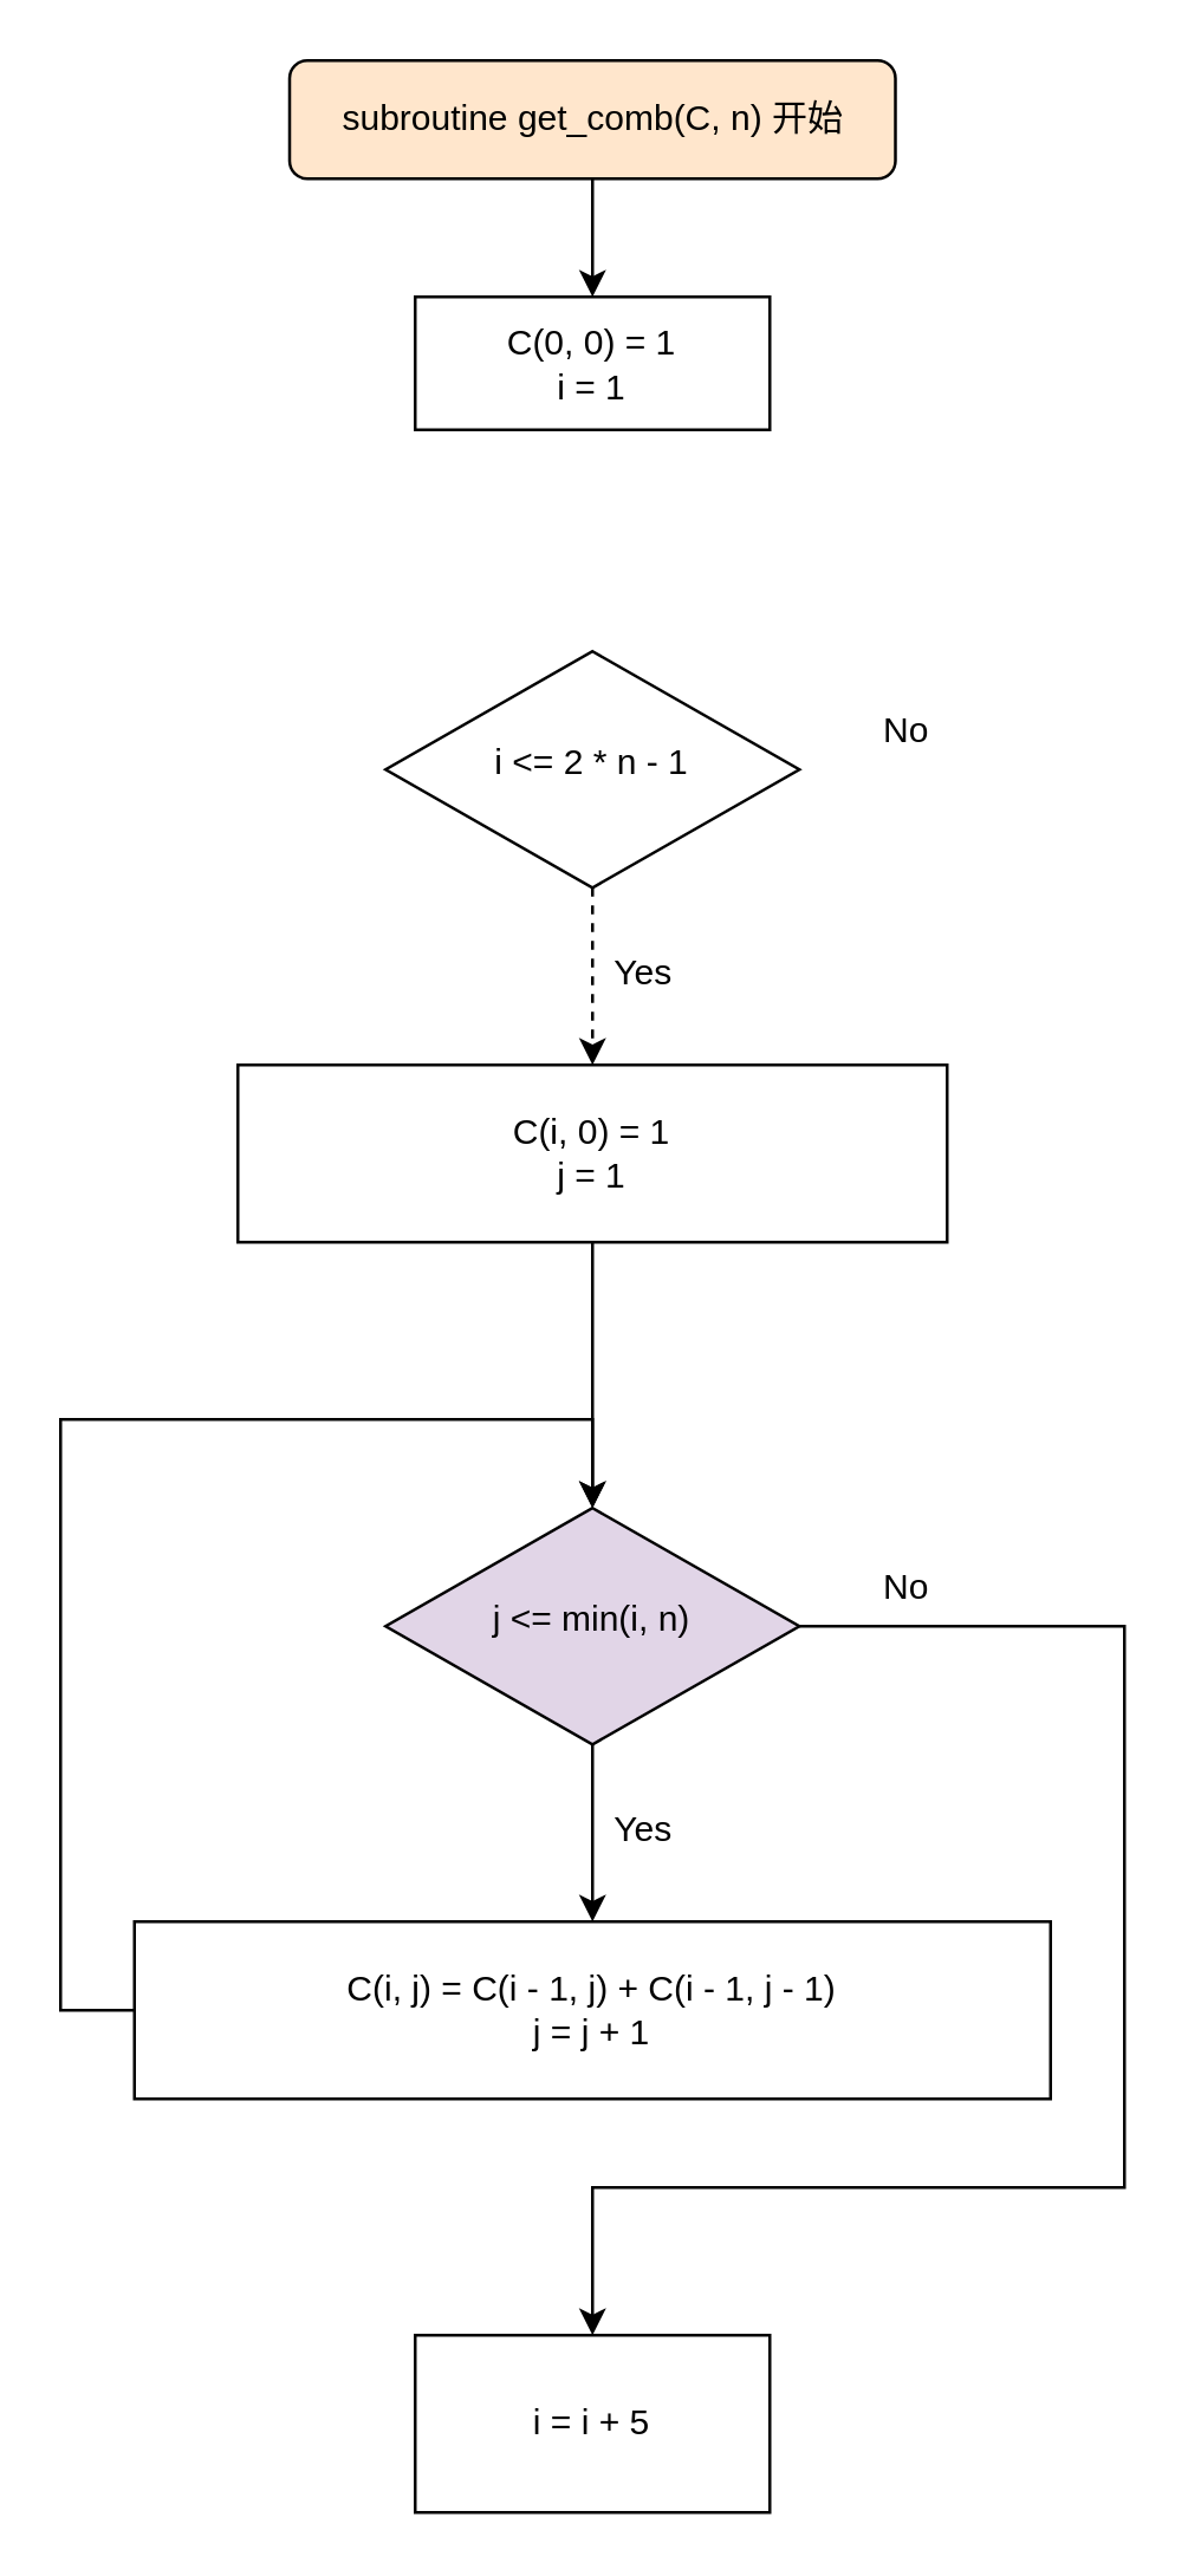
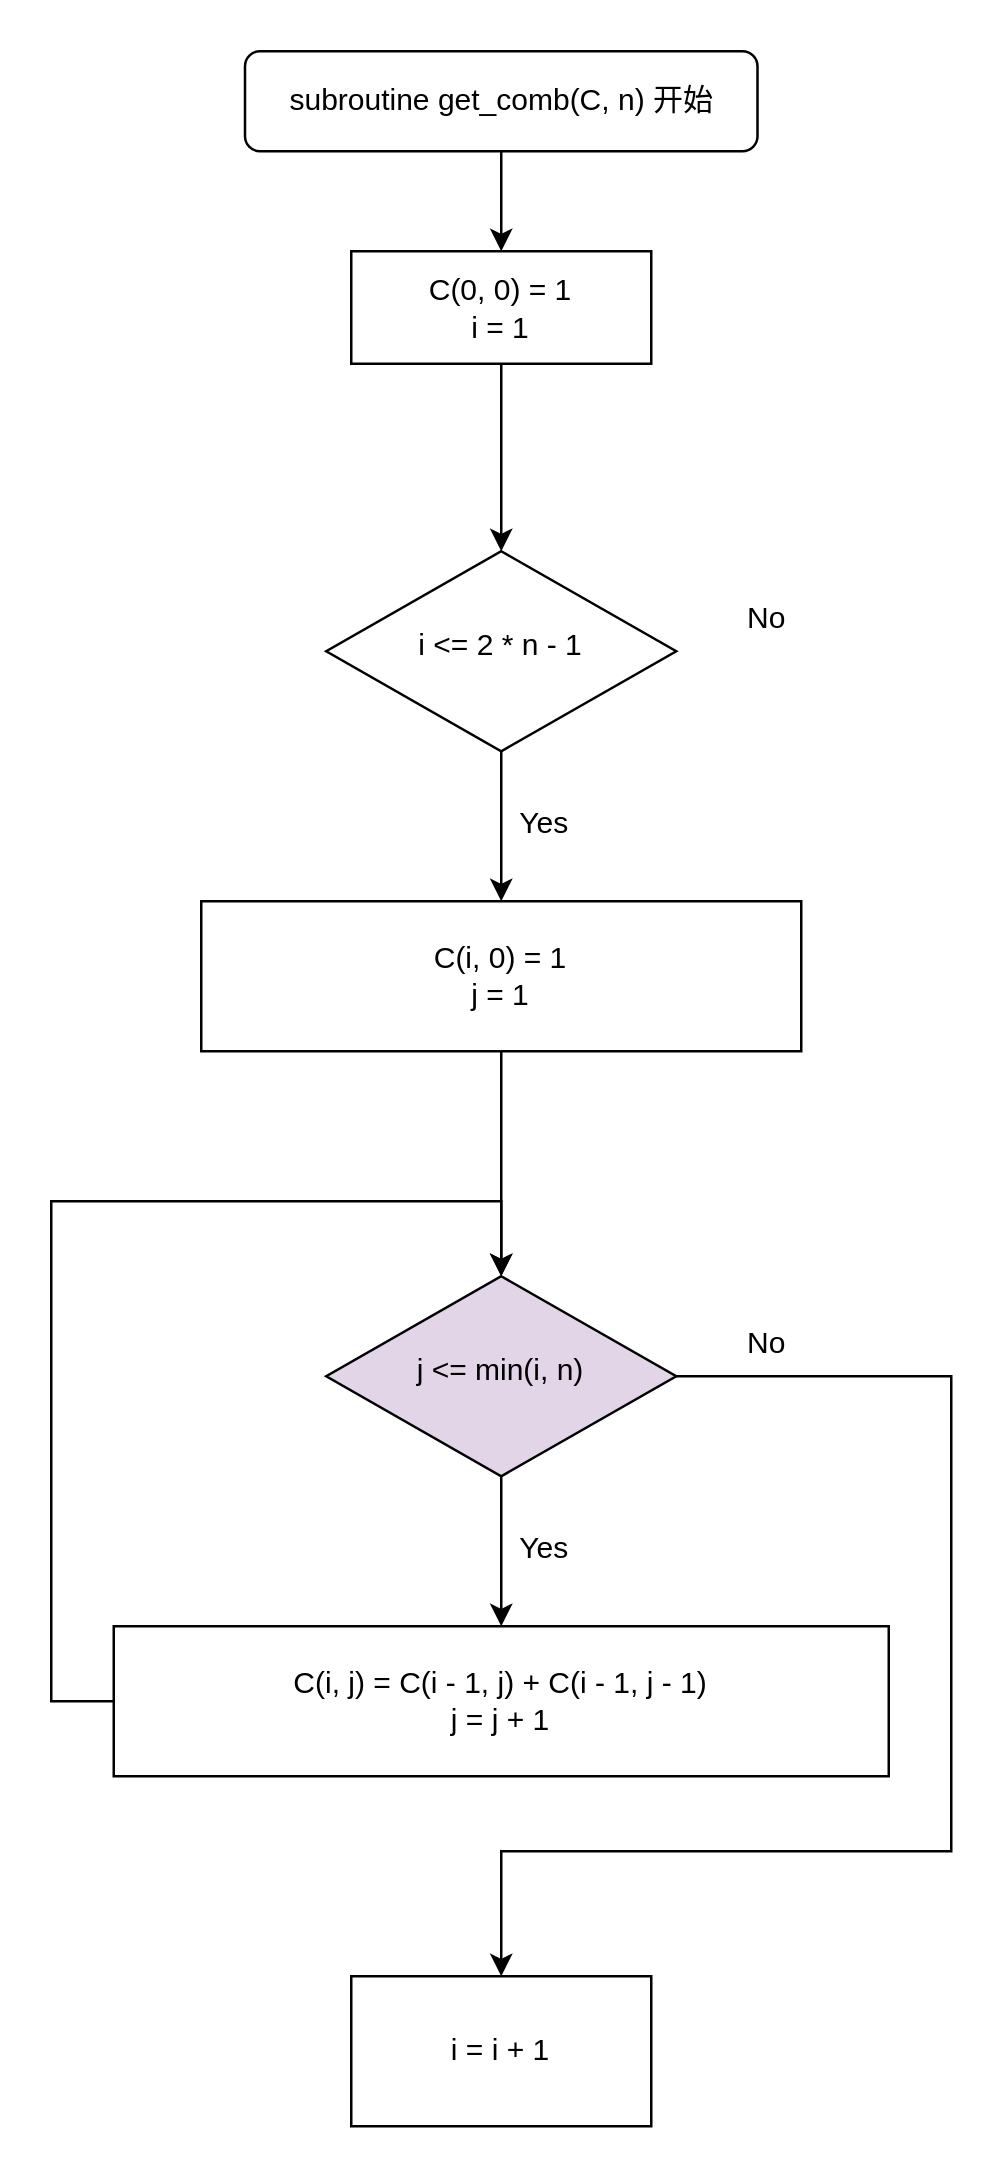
  <mxCell id="0" />
  <mxCell id="1" parent="0" />
  <mxCell id="2" style="edgeStyle=orthogonalEdgeStyle;rounded=0;orthogonalLoop=1;jettySize=auto;html=1;entryX=0.5;entryY=0;entryDx=0;entryDy=0;" parent="1" source="3" target="7" edge="1"><mxGeometry relative="1" as="geometry" /></mxCell>
- <mxCell id="3" value="subroutine get_comb(C, n) 开始" style="rounded=1;whiteSpace=wrap;html=1;fontSize=12;glass=0;strokeWidth=1;shadow=0;fillColor=#ffe6cc;" parent="1" vertex="1"><mxGeometry x="97.5" y="20" width="205" height="40" as="geometry" /></mxCell>
- <mxCell id="4" style="edgeStyle=orthogonalEdgeStyle;rounded=0;orthogonalLoop=1;jettySize=auto;html=1;dashed=1;" parent="1" source="5" target="9" edge="1"><mxGeometry relative="1" as="geometry" /></mxCell>
+ <mxCell id="3" value="subroutine get_comb(C, n) 开始" style="rounded=1;whiteSpace=wrap;html=1;fontSize=12;glass=0;strokeWidth=1;shadow=0;" parent="1" vertex="1"><mxGeometry x="97.5" y="20" width="205" height="40" as="geometry" /></mxCell>
+ <mxCell id="4" style="edgeStyle=orthogonalEdgeStyle;rounded=0;orthogonalLoop=1;jettySize=auto;html=1;" parent="1" source="5" target="9" edge="1"><mxGeometry relative="1" as="geometry" /></mxCell>
  <mxCell id="5" value="i &amp;lt;= 2 * n - 1" style="rhombus;whiteSpace=wrap;html=1;shadow=0;fontFamily=Helvetica;fontSize=12;align=center;strokeWidth=1;spacing=6;spacingTop=-4;" parent="1" vertex="1"><mxGeometry x="130" y="220" width="140" height="80" as="geometry" /></mxCell>
+ <mxCell id="6" value="" style="edgeStyle=orthogonalEdgeStyle;rounded=0;orthogonalLoop=1;jettySize=auto;html=1;" parent="1" source="7" target="5" edge="1"><mxGeometry relative="1" as="geometry" /></mxCell>
  <mxCell id="7" value="C(0, 0) = 1&lt;br&gt;i = 1" style="rounded=0;whiteSpace=wrap;html=1;" parent="1" vertex="1"><mxGeometry x="140" y="100" width="120" height="45" as="geometry" /></mxCell>
  <mxCell id="8" style="edgeStyle=orthogonalEdgeStyle;rounded=0;orthogonalLoop=1;jettySize=auto;html=1;entryX=0.5;entryY=0;entryDx=0;entryDy=0;" parent="1" source="9" target="14" edge="1"><mxGeometry relative="1" as="geometry" /></mxCell>
  <mxCell id="9" value="C(i, 0) = 1&lt;br&gt;j = 1" style="rounded=0;whiteSpace=wrap;html=1;" parent="1" vertex="1"><mxGeometry x="80" y="360" width="240" height="60" as="geometry" /></mxCell>
  <mxCell id="10" value="Yes" style="text;html=1;resizable=0;autosize=1;align=center;verticalAlign=middle;points=[];fillColor=none;strokeColor=none;rounded=0;" parent="1" vertex="1"><mxGeometry x="202" y="319" width="30" height="20" as="geometry" /></mxCell>
  <mxCell id="11" value="No" style="text;html=1;resizable=0;autosize=1;align=center;verticalAlign=middle;points=[];fillColor=none;strokeColor=none;rounded=0;" parent="1" vertex="1"><mxGeometry x="291" y="237" width="30" height="20" as="geometry" /></mxCell>
  <mxCell id="12" style="edgeStyle=orthogonalEdgeStyle;rounded=0;orthogonalLoop=1;jettySize=auto;html=1;entryX=0.5;entryY=0;entryDx=0;entryDy=0;" parent="1" source="14" target="19" edge="1"><mxGeometry relative="1" as="geometry"><mxPoint x="200" y="760" as="targetPoint" /><Array as="points"><mxPoint x="380" y="550" /><mxPoint x="380" y="740" /><mxPoint x="200" y="740" /></Array></mxGeometry></mxCell>
  <mxCell id="13" style="edgeStyle=orthogonalEdgeStyle;rounded=0;orthogonalLoop=1;jettySize=auto;html=1;entryX=0.5;entryY=0;entryDx=0;entryDy=0;" parent="1" source="14" target="18" edge="1"><mxGeometry relative="1" as="geometry" /></mxCell>
  <mxCell id="14" value="j &amp;lt;= min(i, n)" style="rhombus;whiteSpace=wrap;html=1;shadow=0;fontFamily=Helvetica;fontSize=12;align=center;strokeWidth=1;spacing=6;spacingTop=-4;fillColor=#e1d5e7;" parent="1" vertex="1"><mxGeometry x="130" y="510" width="140" height="80" as="geometry" /></mxCell>
  <mxCell id="15" style="edgeStyle=orthogonalEdgeStyle;rounded=0;orthogonalLoop=1;jettySize=auto;html=1;exitX=0;exitY=0.5;exitDx=0;exitDy=0;" parent="1" target="14" edge="1"><mxGeometry relative="1" as="geometry"><mxPoint x="10" y="480" as="targetPoint" /><Array as="points"><mxPoint x="20" y="680" /><mxPoint x="20" y="480" /><mxPoint x="200" y="480" /></Array><mxPoint x="150" y="680" as="sourcePoint" /></mxGeometry></mxCell>
  <mxCell id="16" value="Yes" style="text;html=1;resizable=0;autosize=1;align=center;verticalAlign=middle;points=[];fillColor=none;strokeColor=none;rounded=0;" parent="1" vertex="1"><mxGeometry x="202" y="609" width="30" height="20" as="geometry" /></mxCell>
  <mxCell id="17" value="No" style="text;html=1;resizable=0;autosize=1;align=center;verticalAlign=middle;points=[];fillColor=none;strokeColor=none;rounded=0;" parent="1" vertex="1"><mxGeometry x="291" y="527" width="30" height="20" as="geometry" /></mxCell>
  <mxCell id="18" value="C(i, j) = C(i - 1, j) + C(i - 1, j - 1)&lt;br&gt;j = j + 1" style="rounded=0;whiteSpace=wrap;html=1;" parent="1" vertex="1"><mxGeometry x="45" y="650" width="310" height="60" as="geometry" /></mxCell>
- <mxCell id="19" value="i = i + 5" style="rounded=0;whiteSpace=wrap;html=1;" vertex="1" parent="1"><mxGeometry x="140" y="790" width="120" height="60" as="geometry" /></mxCell>
+ <mxCell id="19" value="i = i + 1" style="rounded=0;whiteSpace=wrap;html=1;" vertex="1" parent="1"><mxGeometry x="140" y="790" width="120" height="60" as="geometry" /></mxCell>
